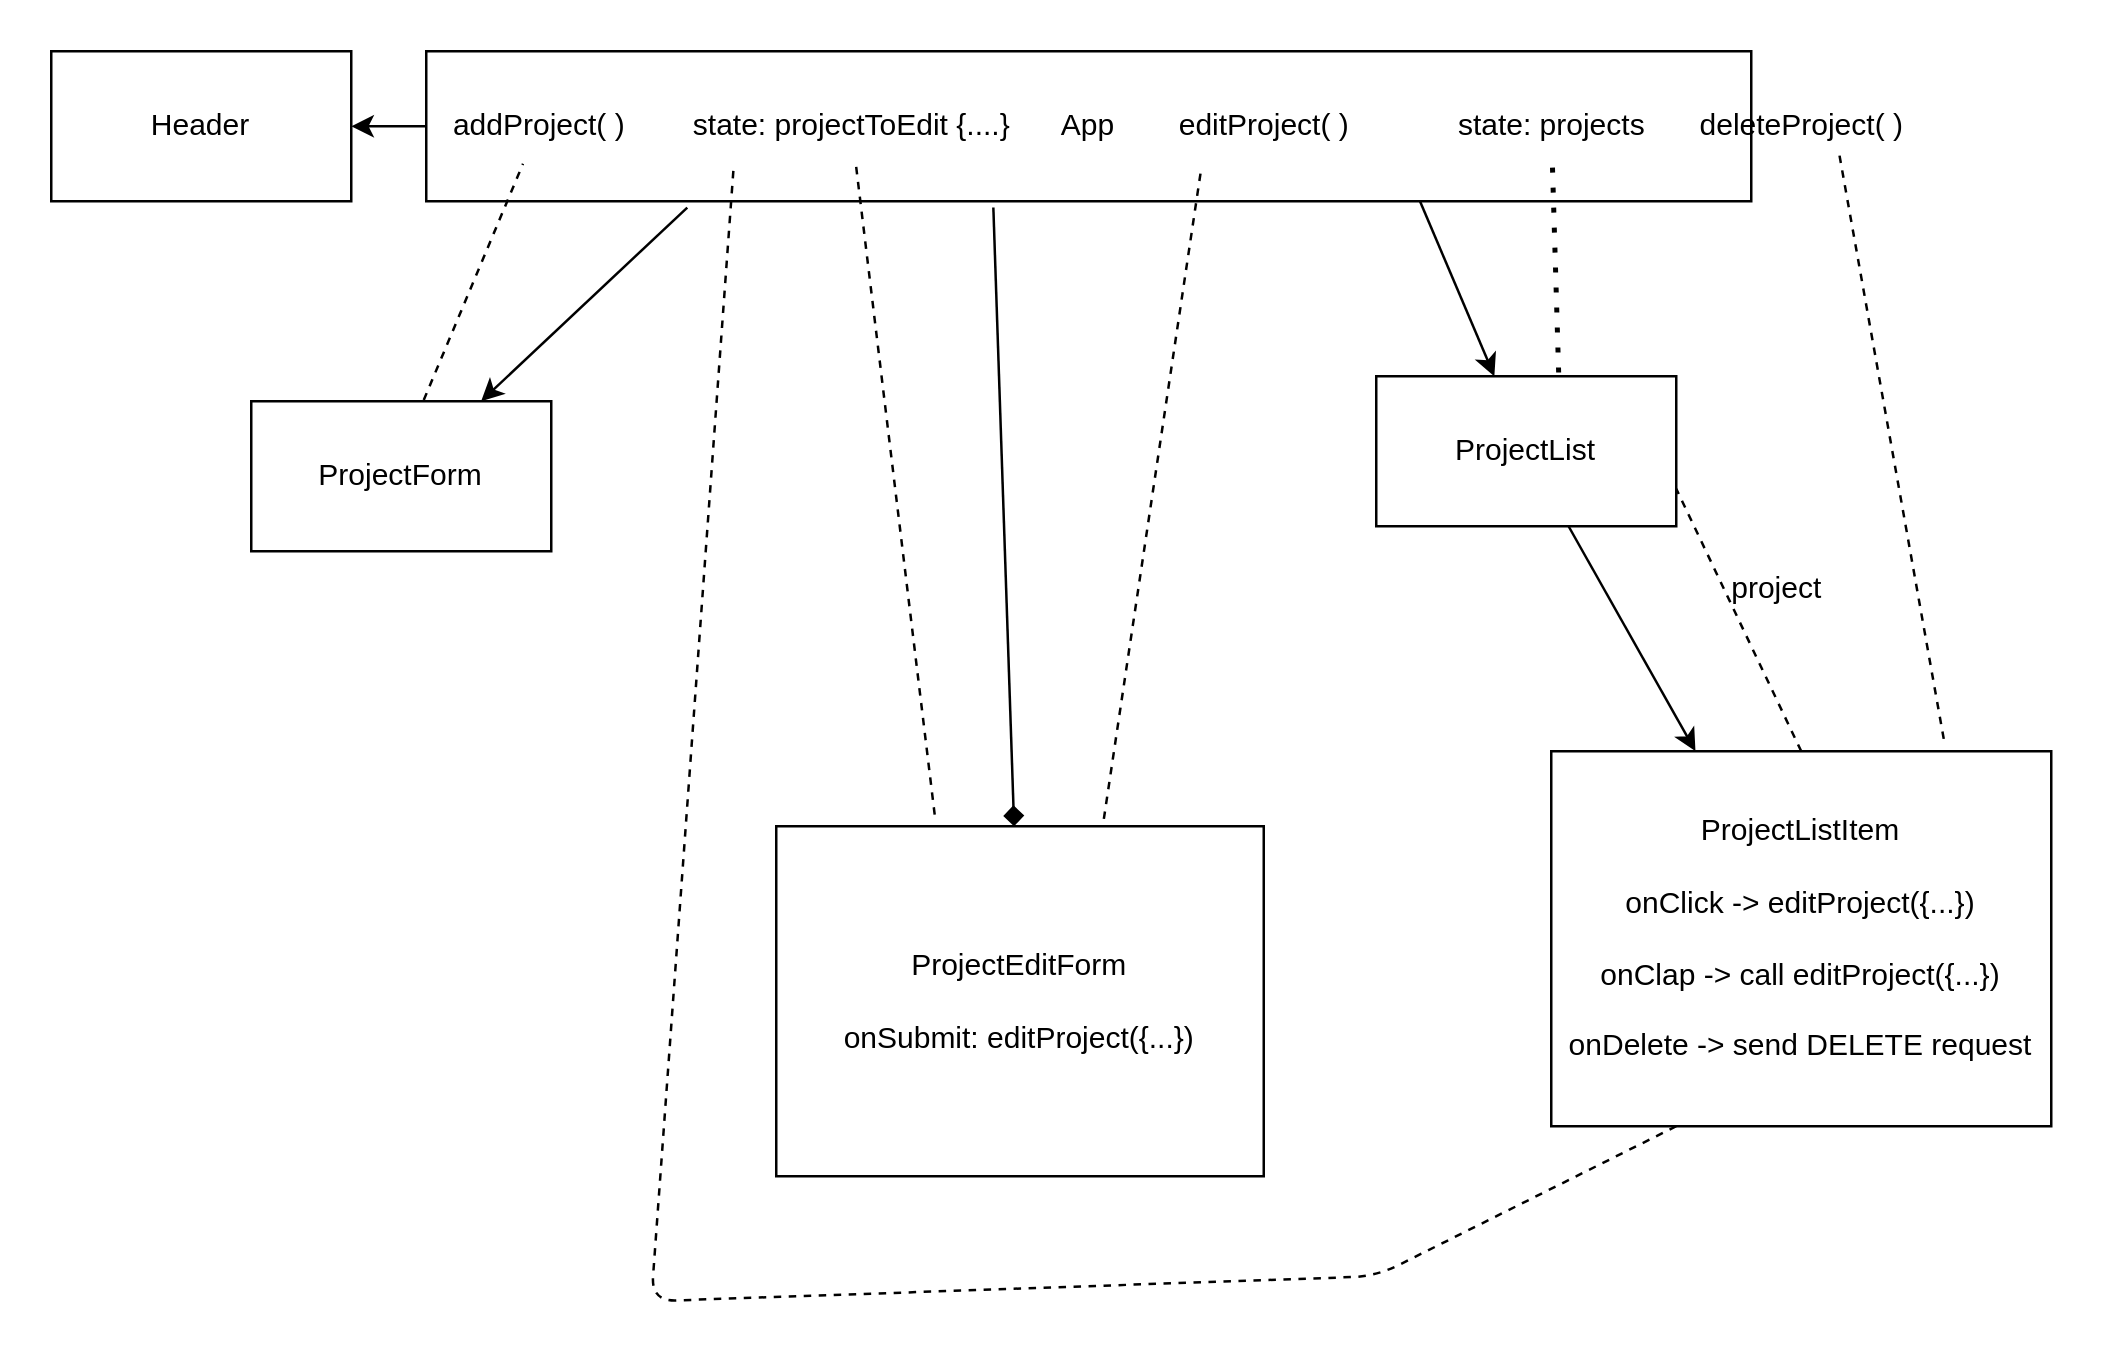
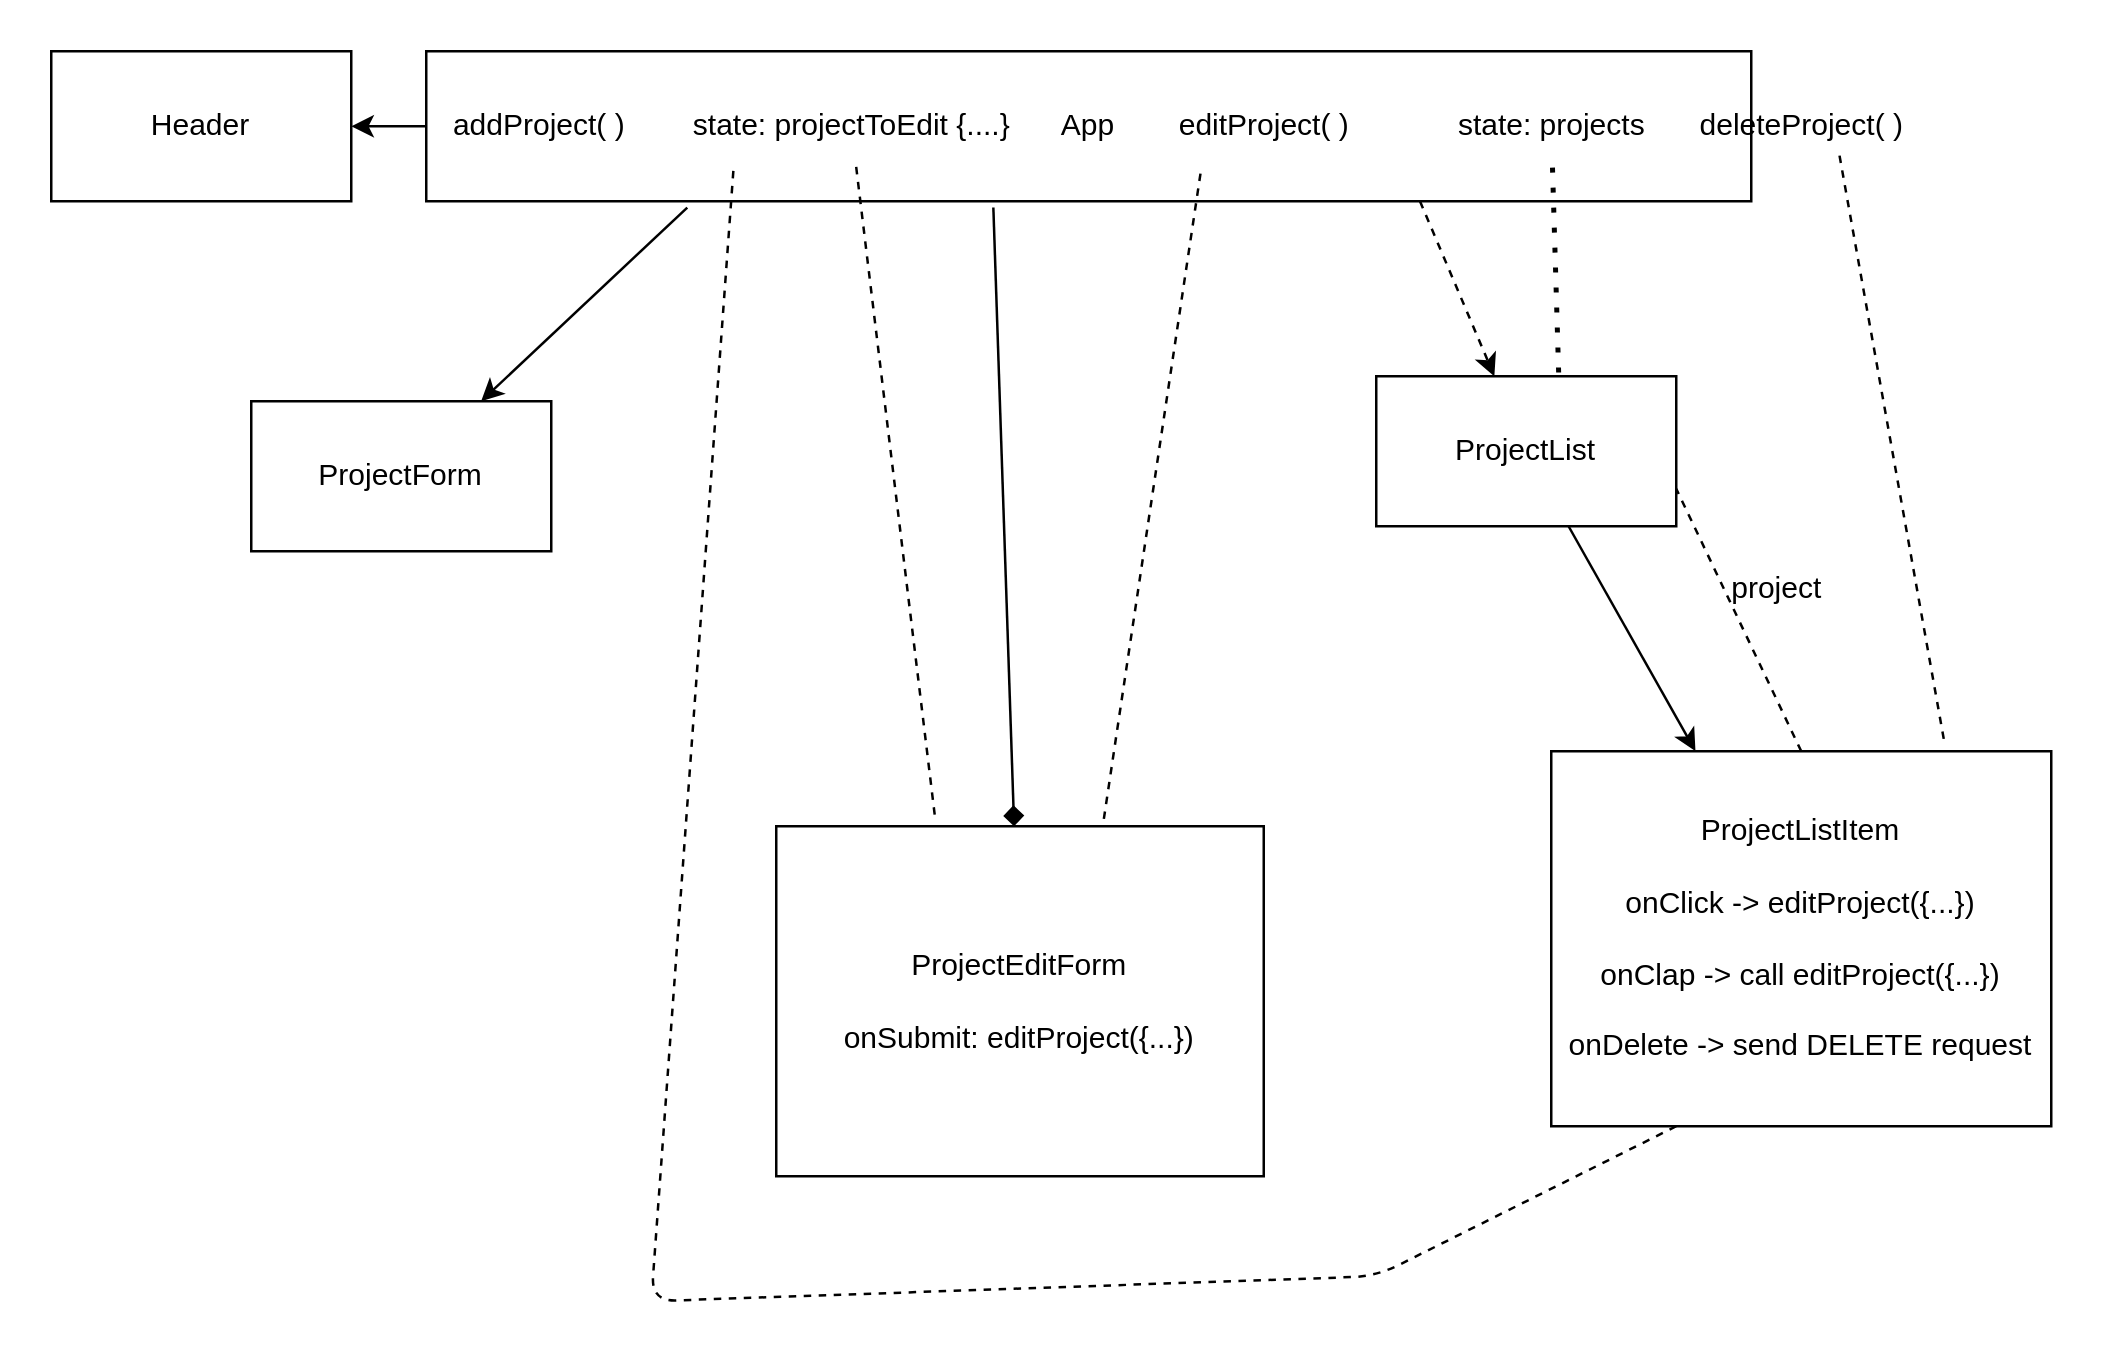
  <mxCell id="0" />
  <mxCell id="1" parent="0" />
  <mxCell id="2" value="" style="edgeStyle=none;html=1;" edge="1" parent="1" source="6" target="7"><mxGeometry relative="1" as="geometry" /></mxCell>
  <mxCell id="3" value="" style="edgeStyle=none;html=1;exitX=0.428;exitY=1.042;exitDx=0;exitDy=0;exitPerimeter=0;endArrow=diamond;" edge="1" parent="1" source="6" target="9"><mxGeometry relative="1" as="geometry" /></mxCell>
  <mxCell id="4" style="edgeStyle=none;html=1;exitX=0.197;exitY=1.042;exitDx=0;exitDy=0;exitPerimeter=0;" edge="1" parent="1" source="6" target="8"><mxGeometry relative="1" as="geometry" /></mxCell>
- <mxCell id="5" style="edgeStyle=none;html=1;exitX=0.75;exitY=1;exitDx=0;exitDy=0;" edge="1" parent="1" source="6" target="11"><mxGeometry relative="1" as="geometry" /></mxCell>
+ <mxCell id="5" style="edgeStyle=none;html=1;exitX=0.75;exitY=1;exitDx=0;exitDy=0;dashed=1;" edge="1" parent="1" source="6" target="11"><mxGeometry relative="1" as="geometry" /></mxCell>
  <mxCell id="6" value="App" style="whiteSpace=wrap;html=1;" vertex="1" parent="1"><mxGeometry x="170" y="20" width="530" height="60" as="geometry" /></mxCell>
  <mxCell id="7" value="Header" style="whiteSpace=wrap;html=1;" vertex="1" parent="1"><mxGeometry x="20" y="20" width="120" height="60" as="geometry" /></mxCell>
  <mxCell id="8" value="ProjectForm" style="whiteSpace=wrap;html=1;" vertex="1" parent="1"><mxGeometry x="100" y="160" width="120" height="60" as="geometry" /></mxCell>
  <mxCell id="9" value="ProjectEditForm&lt;br&gt;&lt;br&gt;onSubmit: editProject({...})" style="whiteSpace=wrap;html=1;" vertex="1" parent="1"><mxGeometry x="310" y="330" width="195" height="140" as="geometry" /></mxCell>
  <mxCell id="10" value="" style="edgeStyle=none;html=1;" edge="1" parent="1" source="11" target="12"><mxGeometry relative="1" as="geometry" /></mxCell>
  <mxCell id="11" value="ProjectList" style="whiteSpace=wrap;html=1;" vertex="1" parent="1"><mxGeometry x="550" y="150" width="120" height="60" as="geometry" /></mxCell>
  <mxCell id="12" value="ProjectListItem&lt;br&gt;&lt;br&gt;onClick -&amp;gt; editProject({...})&lt;br&gt;&lt;br&gt;onClap -&amp;gt; call editProject({...})&lt;br&gt;&lt;br&gt;onDelete -&amp;gt; send DELETE request&lt;br&gt;" style="whiteSpace=wrap;html=1;" vertex="1" parent="1"><mxGeometry x="620" y="300" width="200" height="150" as="geometry" /></mxCell>
- <mxCell id="13" value="" style="endArrow=none;dashed=1;html=1;exitX=0.575;exitY=-0.008;exitDx=0;exitDy=0;exitPerimeter=0;" edge="1" parent="1" source="8" target="14"><mxGeometry width="50" height="50" relative="1" as="geometry"><mxPoint x="170" y="110" as="sourcePoint" /><mxPoint x="291.468" y="70" as="targetPoint" /></mxGeometry></mxCell>
  <mxCell id="14" value="addProject( )" style="text;html=1;align=center;verticalAlign=middle;resizable=0;points=[];autosize=1;strokeColor=none;fillColor=none;" vertex="1" parent="1"><mxGeometry x="170" y="35" width="90" height="30" as="geometry" /></mxCell>
  <mxCell id="15" value="state: projects" style="text;html=1;align=center;verticalAlign=middle;resizable=0;points=[];autosize=1;strokeColor=none;fillColor=none;" vertex="1" parent="1"><mxGeometry x="570" y="35" width="100" height="30" as="geometry" /></mxCell>
  <mxCell id="16" value="" style="endArrow=none;dashed=1;html=1;dashPattern=1 3;strokeWidth=2;exitX=0.608;exitY=-0.025;exitDx=0;exitDy=0;exitPerimeter=0;" edge="1" parent="1" source="11" target="15"><mxGeometry width="50" height="50" relative="1" as="geometry"><mxPoint x="460" y="270" as="sourcePoint" /><mxPoint x="510" y="220" as="targetPoint" /></mxGeometry></mxCell>
  <mxCell id="17" value="" style="endArrow=none;dashed=1;html=1;entryX=1;entryY=0.75;entryDx=0;entryDy=0;exitX=0.5;exitY=0;exitDx=0;exitDy=0;" edge="1" parent="1" source="12" target="11"><mxGeometry width="50" height="50" relative="1" as="geometry"><mxPoint x="440" y="290" as="sourcePoint" /><mxPoint x="490" y="240" as="targetPoint" /></mxGeometry></mxCell>
  <mxCell id="18" value="project" style="text;html=1;align=center;verticalAlign=middle;resizable=0;points=[];autosize=1;strokeColor=none;fillColor=none;" vertex="1" parent="1"><mxGeometry x="680" y="220" width="60" height="30" as="geometry" /></mxCell>
  <mxCell id="19" value="state: projectToEdit {....}" style="text;html=1;align=center;verticalAlign=middle;resizable=0;points=[];autosize=1;strokeColor=none;fillColor=none;" vertex="1" parent="1"><mxGeometry x="265" y="35" width="150" height="30" as="geometry" /></mxCell>
  <mxCell id="20" value="editProject( )" style="text;html=1;align=center;verticalAlign=middle;resizable=0;points=[];autosize=1;strokeColor=none;fillColor=none;" vertex="1" parent="1"><mxGeometry x="460" y="35" width="90" height="30" as="geometry" /></mxCell>
  <mxCell id="21" value="" style="endArrow=none;dashed=1;html=1;entryX=0.222;entryY=1.067;entryDx=0;entryDy=0;entryPerimeter=0;exitX=0.672;exitY=-0.021;exitDx=0;exitDy=0;exitPerimeter=0;" edge="1" parent="1" source="9" target="20"><mxGeometry width="50" height="50" relative="1" as="geometry"><mxPoint x="420" y="270" as="sourcePoint" /><mxPoint x="470" y="220" as="targetPoint" /></mxGeometry></mxCell>
  <mxCell id="22" value="" style="endArrow=none;dashed=1;html=1;exitX=0.325;exitY=-0.033;exitDx=0;exitDy=0;exitPerimeter=0;" edge="1" parent="1" source="9" target="19"><mxGeometry width="50" height="50" relative="1" as="geometry"><mxPoint x="420" y="270" as="sourcePoint" /><mxPoint x="470" y="220" as="targetPoint" /></mxGeometry></mxCell>
  <mxCell id="23" value="" style="endArrow=none;dashed=1;html=1;entryX=0.187;entryY=1;entryDx=0;entryDy=0;entryPerimeter=0;exitX=0.25;exitY=1;exitDx=0;exitDy=0;" edge="1" parent="1" source="12" target="19"><mxGeometry width="50" height="50" relative="1" as="geometry"><mxPoint x="540" y="230" as="sourcePoint" /><mxPoint x="590" y="180" as="targetPoint" /><Array as="points"><mxPoint x="550" y="510" /><mxPoint x="260" y="520" /></Array></mxGeometry></mxCell>
  <mxCell id="24" value="deleteProject( )" style="text;html=1;align=center;verticalAlign=middle;resizable=0;points=[];autosize=1;strokeColor=none;fillColor=none;" vertex="1" parent="1"><mxGeometry x="670" y="35" width="100" height="30" as="geometry" /></mxCell>
  <mxCell id="25" value="" style="endArrow=none;dashed=1;html=1;exitX=0.785;exitY=-0.033;exitDx=0;exitDy=0;exitPerimeter=0;" edge="1" parent="1" source="12"><mxGeometry width="50" height="50" relative="1" as="geometry"><mxPoint x="685" y="110" as="sourcePoint" /><mxPoint x="735" y="60" as="targetPoint" /></mxGeometry></mxCell>
